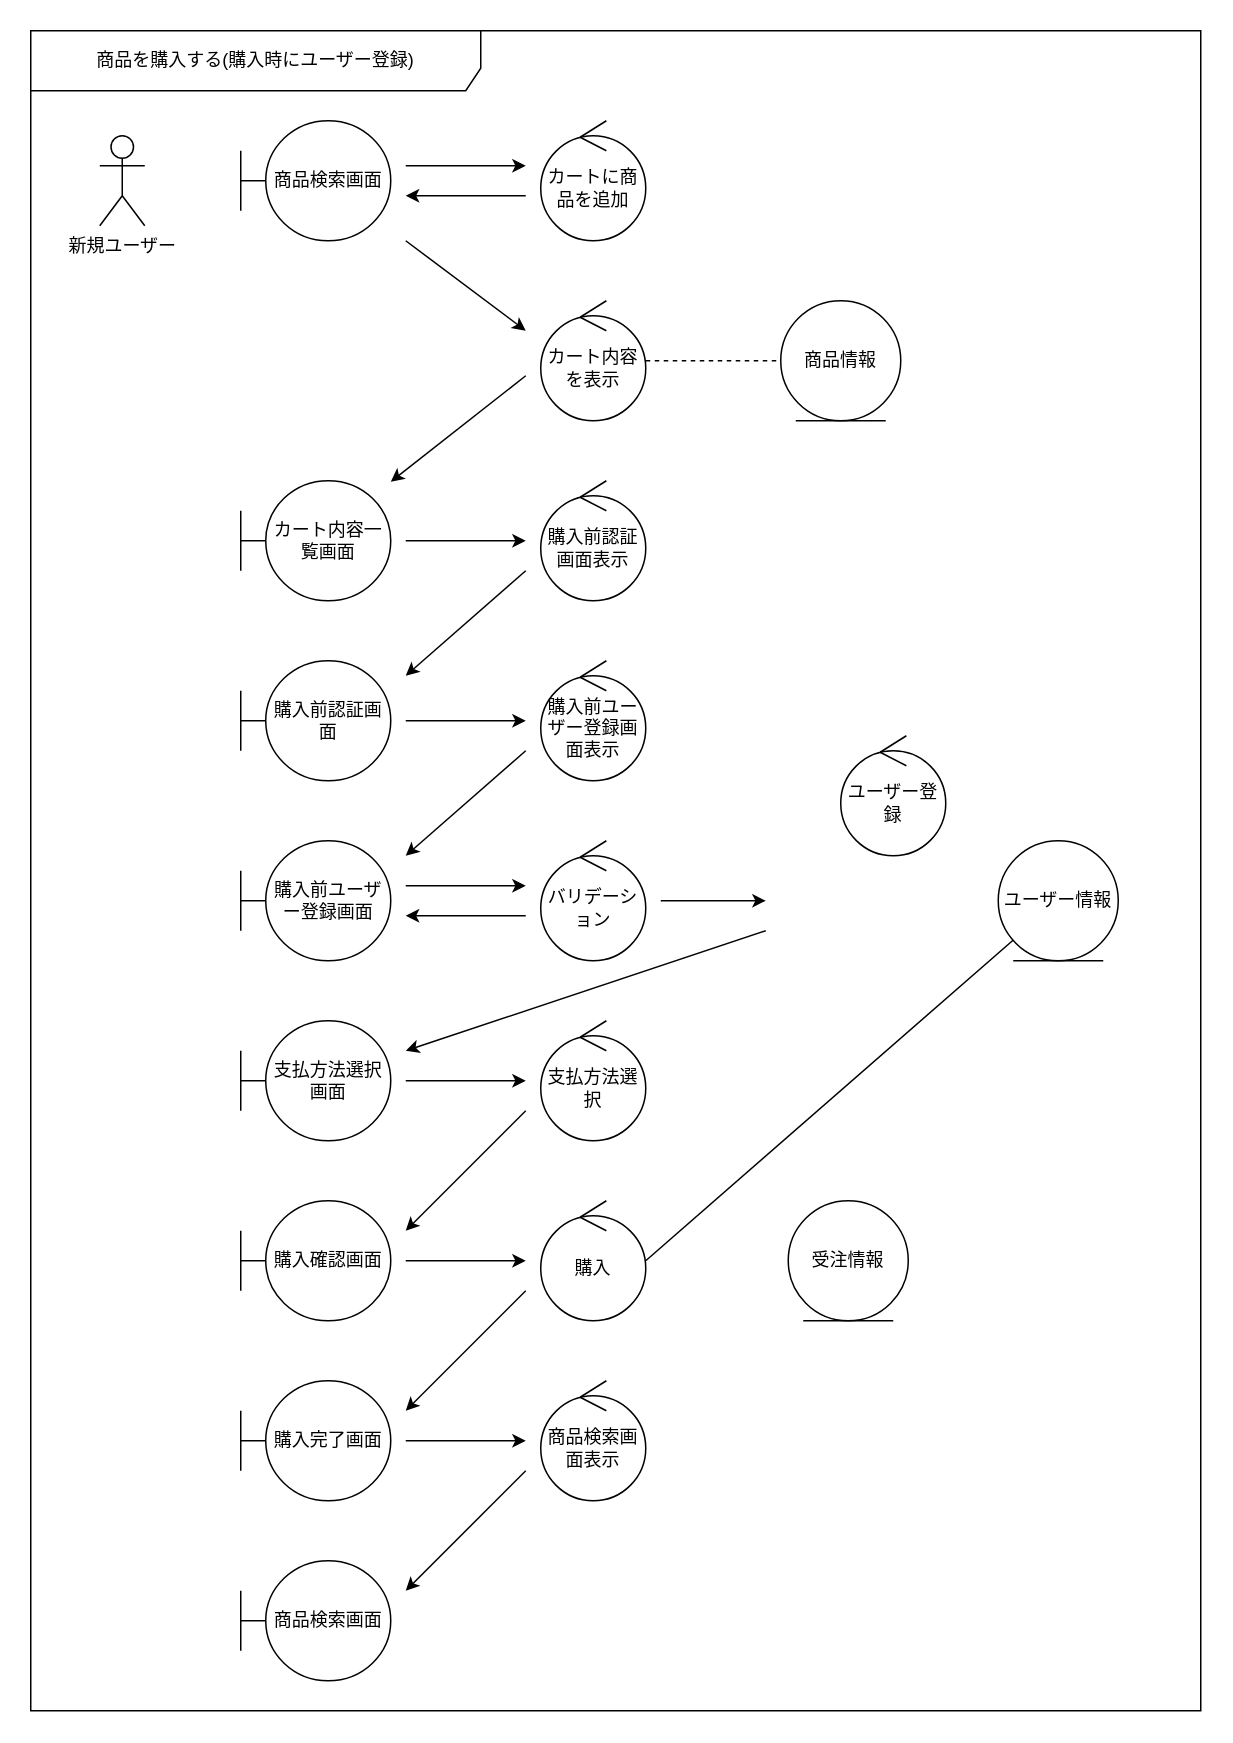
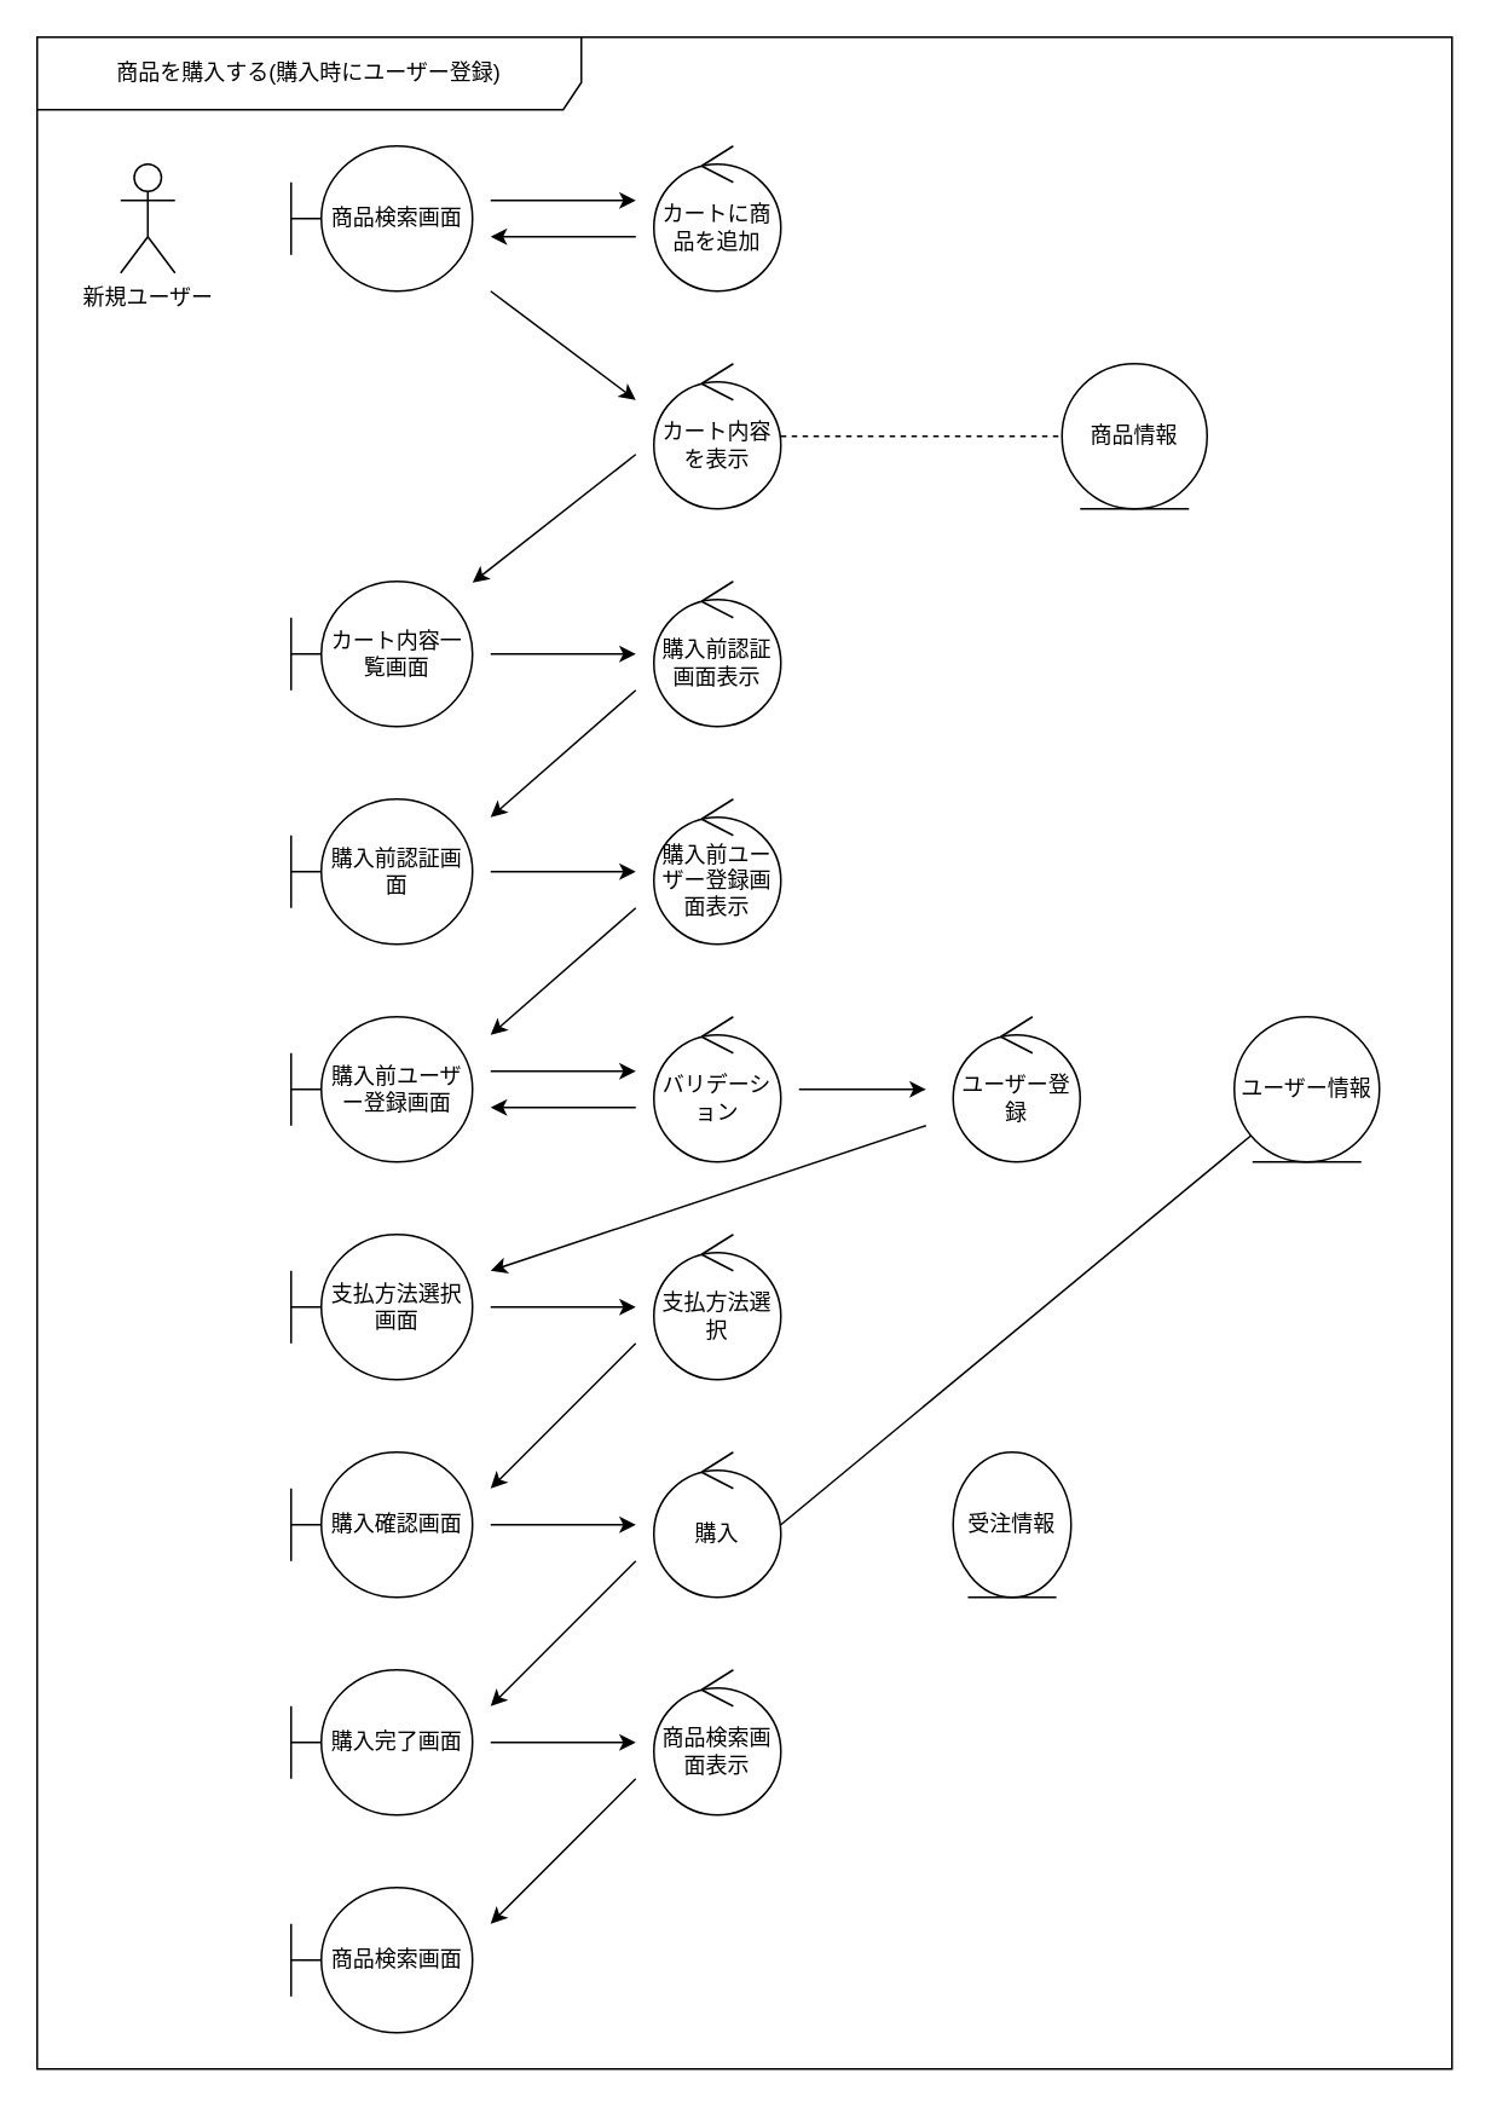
  <mxCell id="0" />
  <mxCell id="1" parent="0" />
  <mxCell id="2" value="商品を購入する(購入時にユーザー登録)" style="shape=umlFrame;whiteSpace=wrap;html=1;width=300;height=40;" parent="1" vertex="1"><mxGeometry x="20" y="20" width="780" height="1120" as="geometry" /></mxCell>
  <mxCell id="3" value="商品検索画面" style="shape=umlBoundary;whiteSpace=wrap;html=1;" parent="1" vertex="1"><mxGeometry x="160" y="80" width="100" height="80" as="geometry" /></mxCell>
  <mxCell id="4" value="新規ユーザー" style="shape=umlActor;verticalLabelPosition=bottom;verticalAlign=top;html=1;" parent="1" vertex="1"><mxGeometry x="66" y="90" width="30" height="60" as="geometry" /></mxCell>
  <mxCell id="5" value="カートに商品を追加" style="ellipse;shape=umlControl;whiteSpace=wrap;html=1;" parent="1" vertex="1"><mxGeometry x="360" y="80" width="70" height="80" as="geometry" /></mxCell>
  <mxCell id="6" value="カート内容を表示" style="ellipse;shape=umlControl;whiteSpace=wrap;html=1;" parent="1" vertex="1"><mxGeometry x="360" y="200" width="70" height="80" as="geometry" /></mxCell>
  <mxCell id="7" value="カート内容一覧画面" style="shape=umlBoundary;whiteSpace=wrap;html=1;" parent="1" vertex="1"><mxGeometry x="160" y="320" width="100" height="80" as="geometry" /></mxCell>
  <mxCell id="8" value="購入前認証画面表示" style="ellipse;shape=umlControl;whiteSpace=wrap;html=1;" parent="1" vertex="1"><mxGeometry x="360" y="320" width="70" height="80" as="geometry" /></mxCell>
  <mxCell id="9" value="購入前認証画面" style="shape=umlBoundary;whiteSpace=wrap;html=1;" parent="1" vertex="1"><mxGeometry x="160" y="440" width="100" height="80" as="geometry" /></mxCell>
  <mxCell id="10" value="購入前ユーザー登録画面表示" style="ellipse;shape=umlControl;whiteSpace=wrap;html=1;" parent="1" vertex="1"><mxGeometry x="360" y="440" width="70" height="80" as="geometry" /></mxCell>
  <mxCell id="11" value="バリデーション" style="ellipse;shape=umlControl;whiteSpace=wrap;html=1;" parent="1" vertex="1"><mxGeometry x="360" y="560" width="70" height="80" as="geometry" /></mxCell>
- <mxCell id="12" value="ユーザー情報" style="ellipse;shape=umlEntity;whiteSpace=wrap;html=1;" parent="1" vertex="1"><mxGeometry x="665" y="560" width="80" height="80" as="geometry" /></mxCell>
- <mxCell id="13" value="商品情報" style="ellipse;shape=umlEntity;whiteSpace=wrap;html=1;" parent="1" vertex="1"><mxGeometry x="520" y="200" width="80" height="80" as="geometry" /></mxCell>
+ <mxCell id="12" value="ユーザー情報" style="ellipse;shape=umlEntity;whiteSpace=wrap;html=1;" parent="1" vertex="1"><mxGeometry x="680" y="560" width="80" height="80" as="geometry" /></mxCell>
+ <mxCell id="13" value="商品情報" style="ellipse;shape=umlEntity;whiteSpace=wrap;html=1;" parent="1" vertex="1"><mxGeometry x="585" y="200" width="80" height="80" as="geometry" /></mxCell>
  <mxCell id="14" value="購入前ユーザー登録画面" style="shape=umlBoundary;whiteSpace=wrap;html=1;" parent="1" vertex="1"><mxGeometry x="160" y="560" width="100" height="80" as="geometry" /></mxCell>
- <mxCell id="15" value="ユーザー登録" style="ellipse;shape=umlControl;whiteSpace=wrap;html=1;" parent="1" vertex="1"><mxGeometry x="560" y="490" width="70" height="80" as="geometry" /></mxCell>
+ <mxCell id="15" value="ユーザー登録" style="ellipse;shape=umlControl;whiteSpace=wrap;html=1;" parent="1" vertex="1"><mxGeometry x="525" y="560" width="70" height="80" as="geometry" /></mxCell>
  <mxCell id="16" value="支払方法選択画面" style="shape=umlBoundary;whiteSpace=wrap;html=1;" parent="1" vertex="1"><mxGeometry x="160" y="680" width="100" height="80" as="geometry" /></mxCell>
  <mxCell id="17" value="購入確認画面" style="shape=umlBoundary;whiteSpace=wrap;html=1;" parent="1" vertex="1"><mxGeometry x="160" y="800" width="100" height="80" as="geometry" /></mxCell>
  <mxCell id="18" value="購入完了画面" style="shape=umlBoundary;whiteSpace=wrap;html=1;" parent="1" vertex="1"><mxGeometry x="160" y="920" width="100" height="80" as="geometry" /></mxCell>
  <mxCell id="19" value="商品検索画面" style="shape=umlBoundary;whiteSpace=wrap;html=1;" parent="1" vertex="1"><mxGeometry x="160" y="1040" width="100" height="80" as="geometry" /></mxCell>
  <mxCell id="20" value="" style="endArrow=classic;html=1;" parent="1" edge="1"><mxGeometry width="50" height="50" relative="1" as="geometry"><mxPoint x="270" y="110" as="sourcePoint" /><mxPoint x="350" y="110" as="targetPoint" /></mxGeometry></mxCell>
  <mxCell id="21" value="" style="endArrow=classic;html=1;" parent="1" edge="1"><mxGeometry width="50" height="50" relative="1" as="geometry"><mxPoint x="350" y="130" as="sourcePoint" /><mxPoint x="270" y="130" as="targetPoint" /></mxGeometry></mxCell>
  <mxCell id="22" value="" style="endArrow=classic;html=1;" parent="1" edge="1"><mxGeometry width="50" height="50" relative="1" as="geometry"><mxPoint x="270" y="160" as="sourcePoint" /><mxPoint x="350" y="220" as="targetPoint" /></mxGeometry></mxCell>
  <mxCell id="23" value="" style="endArrow=none;html=1;entryX=0;entryY=0.5;entryDx=0;entryDy=0;exitX=1;exitY=0.5;exitDx=0;exitDy=0;exitPerimeter=0;dashed=1;" parent="1" source="6" target="13" edge="1"><mxGeometry width="50" height="50" relative="1" as="geometry"><mxPoint x="390" y="300" as="sourcePoint" /><mxPoint x="440" y="250" as="targetPoint" /></mxGeometry></mxCell>
  <mxCell id="24" value="" style="endArrow=classic;html=1;" parent="1" target="7" edge="1"><mxGeometry width="50" height="50" relative="1" as="geometry"><mxPoint x="350" y="250" as="sourcePoint" /><mxPoint x="440" y="250" as="targetPoint" /></mxGeometry></mxCell>
  <mxCell id="25" value="" style="endArrow=classic;html=1;" parent="1" edge="1"><mxGeometry width="50" height="50" relative="1" as="geometry"><mxPoint x="270" y="360" as="sourcePoint" /><mxPoint x="350" y="360" as="targetPoint" /></mxGeometry></mxCell>
  <mxCell id="26" value="" style="endArrow=classic;html=1;" parent="1" edge="1"><mxGeometry width="50" height="50" relative="1" as="geometry"><mxPoint x="350" y="380" as="sourcePoint" /><mxPoint x="270" y="450" as="targetPoint" /></mxGeometry></mxCell>
  <mxCell id="27" value="" style="endArrow=classic;html=1;" parent="1" edge="1"><mxGeometry width="50" height="50" relative="1" as="geometry"><mxPoint x="270" y="480" as="sourcePoint" /><mxPoint x="350" y="480" as="targetPoint" /></mxGeometry></mxCell>
  <mxCell id="28" value="" style="endArrow=classic;html=1;" parent="1" edge="1"><mxGeometry width="50" height="50" relative="1" as="geometry"><mxPoint x="350" y="500" as="sourcePoint" /><mxPoint x="270" y="570" as="targetPoint" /></mxGeometry></mxCell>
  <mxCell id="29" value="" style="endArrow=classic;html=1;" parent="1" edge="1"><mxGeometry width="50" height="50" relative="1" as="geometry"><mxPoint x="270" y="590" as="sourcePoint" /><mxPoint x="350" y="590" as="targetPoint" /></mxGeometry></mxCell>
  <mxCell id="30" value="" style="endArrow=classic;html=1;" parent="1" edge="1"><mxGeometry width="50" height="50" relative="1" as="geometry"><mxPoint x="350" y="610" as="sourcePoint" /><mxPoint x="270" y="610" as="targetPoint" /></mxGeometry></mxCell>
  <mxCell id="31" value="" style="endArrow=classic;html=1;" parent="1" edge="1"><mxGeometry width="50" height="50" relative="1" as="geometry"><mxPoint x="440" y="600" as="sourcePoint" /><mxPoint x="510" y="600" as="targetPoint" /></mxGeometry></mxCell>
  <mxCell id="32" value="" style="endArrow=classic;html=1;" parent="1" edge="1"><mxGeometry width="50" height="50" relative="1" as="geometry"><mxPoint x="510" y="620" as="sourcePoint" /><mxPoint x="270" y="700" as="targetPoint" /></mxGeometry></mxCell>
  <mxCell id="33" value="支払方法選択" style="ellipse;shape=umlControl;whiteSpace=wrap;html=1;" parent="1" vertex="1"><mxGeometry x="360" y="680" width="70" height="80" as="geometry" /></mxCell>
  <mxCell id="34" value="購入" style="ellipse;shape=umlControl;whiteSpace=wrap;html=1;" parent="1" vertex="1"><mxGeometry x="360" y="800" width="70" height="80" as="geometry" /></mxCell>
- <mxCell id="35" value="受注情報" style="ellipse;shape=umlEntity;whiteSpace=wrap;html=1;" parent="1" vertex="1"><mxGeometry x="525" y="800" width="80" height="80" as="geometry" /></mxCell>
+ <mxCell id="35" value="受注情報" style="ellipse;shape=umlEntity;whiteSpace=wrap;html=1;" parent="1" vertex="1"><mxGeometry x="525" y="800" width="65" height="80" as="geometry" /></mxCell>
  <mxCell id="36" value="商品検索画面表示" style="ellipse;shape=umlControl;whiteSpace=wrap;html=1;" parent="1" vertex="1"><mxGeometry x="360" y="920" width="70" height="80" as="geometry" /></mxCell>
  <mxCell id="37" value="" style="endArrow=classic;html=1;" parent="1" edge="1"><mxGeometry width="50" height="50" relative="1" as="geometry"><mxPoint x="270" y="720" as="sourcePoint" /><mxPoint x="350" y="720" as="targetPoint" /></mxGeometry></mxCell>
  <mxCell id="38" value="" style="endArrow=classic;html=1;" parent="1" edge="1"><mxGeometry width="50" height="50" relative="1" as="geometry"><mxPoint x="350" y="740" as="sourcePoint" /><mxPoint x="270" y="820" as="targetPoint" /></mxGeometry></mxCell>
  <mxCell id="39" value="" style="endArrow=classic;html=1;" parent="1" edge="1"><mxGeometry width="50" height="50" relative="1" as="geometry"><mxPoint x="270" y="840" as="sourcePoint" /><mxPoint x="350" y="840" as="targetPoint" /></mxGeometry></mxCell>
  <mxCell id="40" value="" style="endArrow=classic;html=1;" parent="1" edge="1"><mxGeometry width="50" height="50" relative="1" as="geometry"><mxPoint x="350" y="860" as="sourcePoint" /><mxPoint x="270" y="940" as="targetPoint" /></mxGeometry></mxCell>
  <mxCell id="41" value="" style="endArrow=none;html=1;exitX=1;exitY=0.5;exitDx=0;exitDy=0;exitPerimeter=0;" parent="1" source="34" target="12" edge="1"><mxGeometry width="50" height="50" relative="1" as="geometry"><mxPoint x="440" y="840" as="sourcePoint" /><mxPoint x="520" y="840" as="targetPoint" /></mxGeometry></mxCell>
  <mxCell id="42" value="" style="endArrow=classic;html=1;" parent="1" edge="1"><mxGeometry width="50" height="50" relative="1" as="geometry"><mxPoint x="270" y="960" as="sourcePoint" /><mxPoint x="350" y="960" as="targetPoint" /></mxGeometry></mxCell>
  <mxCell id="43" value="" style="endArrow=classic;html=1;" parent="1" edge="1"><mxGeometry width="50" height="50" relative="1" as="geometry"><mxPoint x="350" y="980" as="sourcePoint" /><mxPoint x="270" y="1060" as="targetPoint" /></mxGeometry></mxCell>
